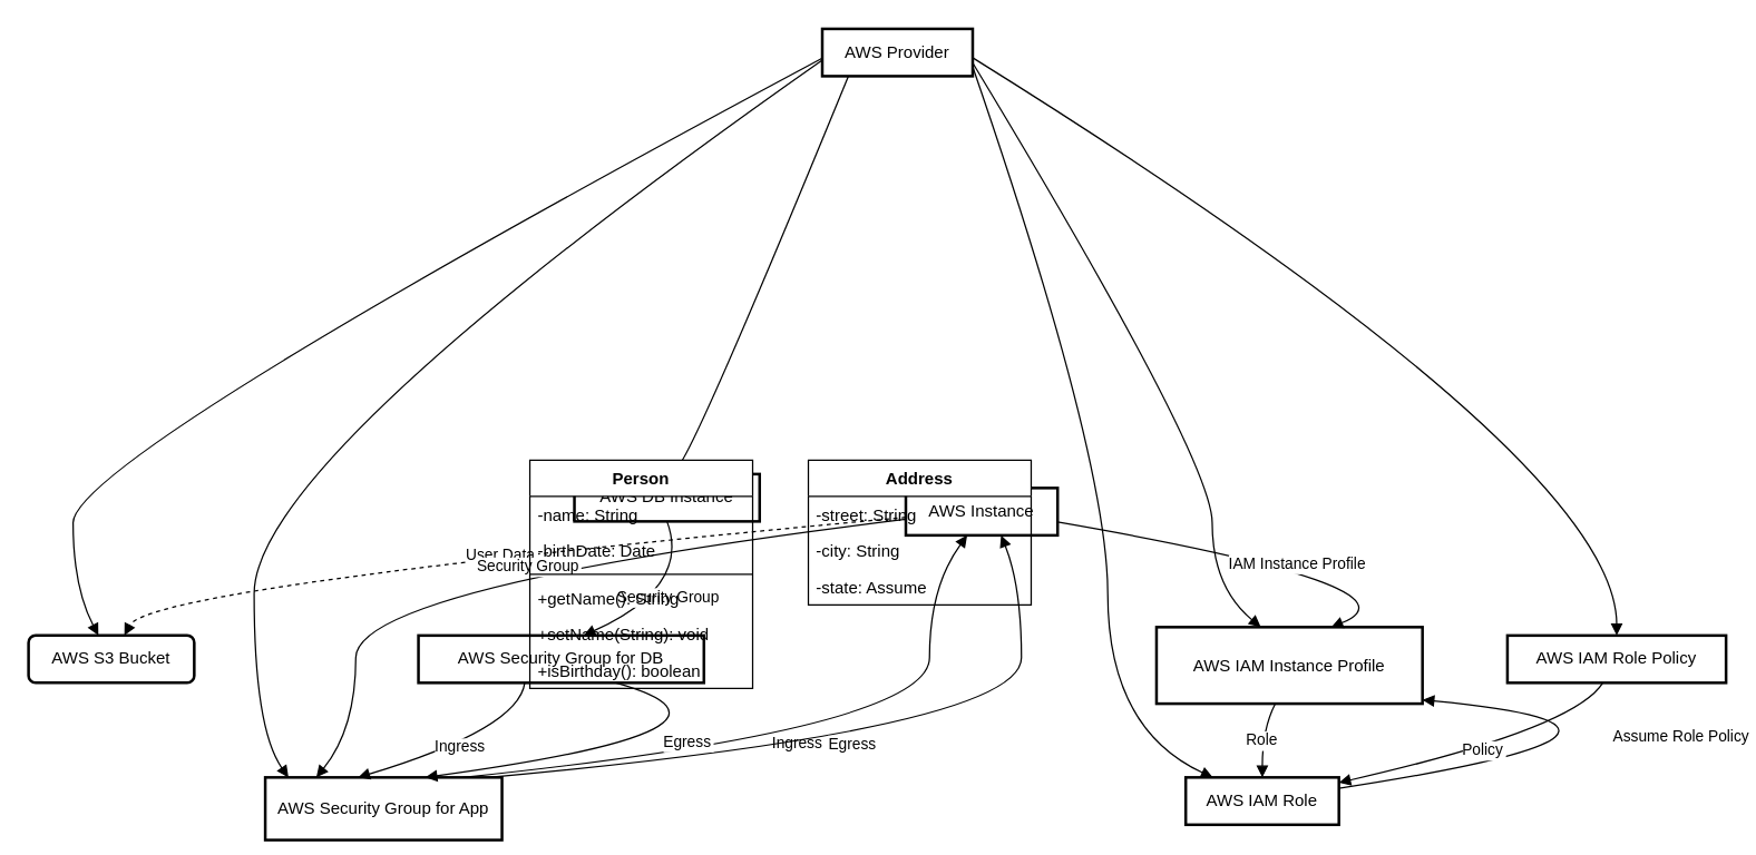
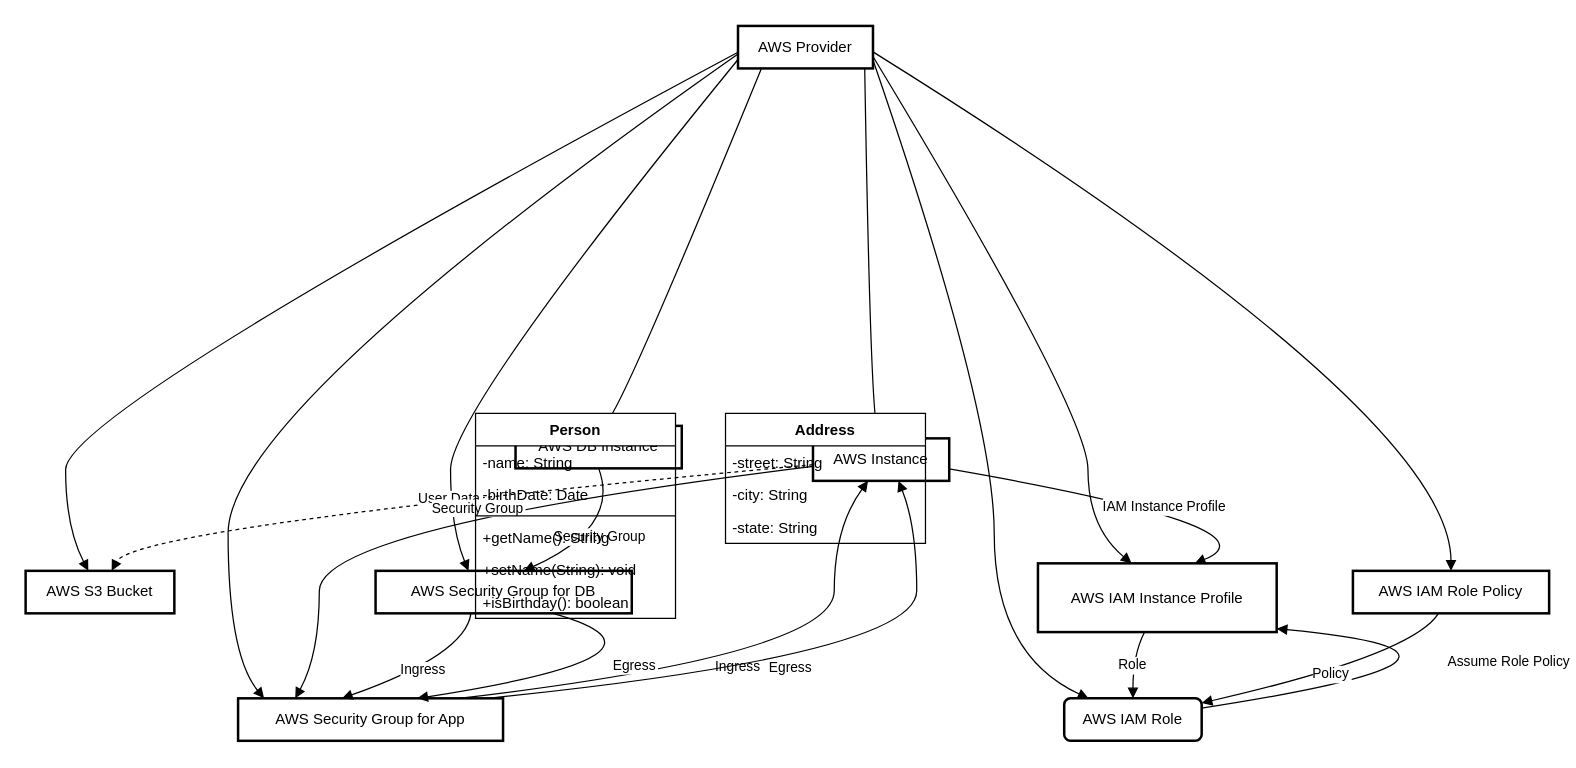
  <mxCell id="0" />
  <mxCell id="1" parent="0" />
  <mxCell id="2" value="AWS Provider" style="whiteSpace=wrap;strokeWidth=2;" vertex="1" parent="1"><mxGeometry x="590" y="20" width="108" height="34" as="geometry" /></mxCell>
  <mxCell id="3" value="AWS Instance" style="whiteSpace=wrap;strokeWidth=2;" vertex="1" parent="1"><mxGeometry x="650" y="350" width="109" height="34" as="geometry" /></mxCell>
- <mxCell id="4" value="AWS S3 Bucket" style="whiteSpace=wrap;strokeWidth=2;rounded=1;" vertex="1" parent="1"><mxGeometry x="20" y="456" width="119" height="34" as="geometry" /></mxCell>
- <mxCell id="5" value="AWS IAM Role" style="whiteSpace=wrap;strokeWidth=2;" vertex="1" parent="1"><mxGeometry x="851" y="558" width="110" height="34" as="geometry" /></mxCell>
+ <mxCell id="4" value="AWS S3 Bucket" style="whiteSpace=wrap;strokeWidth=2;" vertex="1" parent="1"><mxGeometry x="20" y="456" width="119" height="34" as="geometry" /></mxCell>
+ <mxCell id="5" value="AWS IAM Role" style="whiteSpace=wrap;strokeWidth=2;rounded=1;" vertex="1" parent="1"><mxGeometry x="851" y="558" width="110" height="34" as="geometry" /></mxCell>
  <mxCell id="6" value="AWS IAM Instance Profile" style="whiteSpace=wrap;strokeWidth=2;" vertex="1" parent="1"><mxGeometry x="830" y="450" width="191" height="55" as="geometry" /></mxCell>
  <mxCell id="7" value="AWS IAM Role Policy" style="whiteSpace=wrap;strokeWidth=2;" vertex="1" parent="1"><mxGeometry x="1082" y="456" width="157" height="34" as="geometry" /></mxCell>
- <mxCell id="8" value="AWS Security Group for App" style="whiteSpace=wrap;strokeWidth=2;" vertex="1" parent="1"><mxGeometry x="190" y="558" width="170" height="45" as="geometry" /></mxCell>
+ <mxCell id="8" value="AWS Security Group for App" style="whiteSpace=wrap;strokeWidth=2;" vertex="1" parent="1"><mxGeometry x="190" y="558" width="212" height="34" as="geometry" /></mxCell>
  <mxCell id="9" value="AWS DB Instance" style="whiteSpace=wrap;strokeWidth=2;" vertex="1" parent="1"><mxGeometry x="412" y="340" width="133" height="34" as="geometry" /></mxCell>
  <mxCell id="10" value="AWS Security Group for DB" style="whiteSpace=wrap;strokeWidth=2;" vertex="1" parent="1"><mxGeometry x="300" y="456" width="205" height="34" as="geometry" /></mxCell>
+ <mxCell id="11" value="" style="curved=1;startArrow=none;endArrow=block;exitX=0.93;exitY=0.99;entryX=0.5;entryY=-0.01;rounded=0;" edge="1" parent="1" source="2" target="3"><mxGeometry relative="1" as="geometry"><Array as="points"><mxPoint x="696" y="329" /></Array></mxGeometry></mxCell>
  <mxCell id="12" value="" style="curved=1;startArrow=none;endArrow=block;exitX=0;exitY=0.62;entryX=0.42;entryY=-0.01;rounded=0;" edge="1" parent="1" source="2" target="4"><mxGeometry relative="1" as="geometry"><Array as="points"><mxPoint x="52" y="329" /><mxPoint x="52" y="421" /></Array></mxGeometry></mxCell>
  <mxCell id="13" value="" style="curved=1;startArrow=none;endArrow=block;exitX=1;exitY=0.8;entryX=0.17;entryY=-0.01;rounded=0;" edge="1" parent="1" source="2" target="5"><mxGeometry relative="1" as="geometry"><Array as="points"><mxPoint x="795" y="329" /><mxPoint x="795" y="523" /></Array></mxGeometry></mxCell>
  <mxCell id="14" value="" style="curved=1;startArrow=none;endArrow=block;exitX=1;exitY=0.72;entryX=0.39;entryY=-0.01;rounded=0;" edge="1" parent="1" source="2" target="6"><mxGeometry relative="1" as="geometry"><Array as="points"><mxPoint x="870" y="329" /><mxPoint x="870" y="421" /></Array></mxGeometry></mxCell>
  <mxCell id="15" value="" style="curved=1;startArrow=none;endArrow=block;exitX=1;exitY=0.61;entryX=0.5;entryY=-0.01;rounded=0;" edge="1" parent="1" source="2" target="7"><mxGeometry relative="1" as="geometry"><Array as="points"><mxPoint x="1160" y="329" /></Array></mxGeometry></mxCell>
  <mxCell id="16" value="" style="curved=1;startArrow=none;endArrow=block;exitX=0;exitY=0.66;entryX=0.09;entryY=-0.01;rounded=0;" edge="1" parent="1" source="2" target="8"><mxGeometry relative="1" as="geometry"><Array as="points"><mxPoint x="182" y="329" /><mxPoint x="182" y="523" /></Array></mxGeometry></mxCell>
  <mxCell id="17" value="" style="curved=1;startArrow=none;endArrow=block;exitX=0.18;exitY=0.99;entryX=0.5;entryY=-0.01;rounded=0;" edge="1" parent="1" source="2" target="9"><mxGeometry relative="1" as="geometry"><Array as="points"><mxPoint x="496" y="329" /></Array></mxGeometry></mxCell>
+ <mxCell id="18" value="" style="curved=1;startArrow=none;endArrow=block;exitX=0;exitY=0.79;entryX=0.36;entryY=-0.01;rounded=0;" edge="1" parent="1" source="2" target="10"><mxGeometry relative="1" as="geometry"><Array as="points"><mxPoint x="360" y="329" /><mxPoint x="360" y="421" /></Array></mxGeometry></mxCell>
  <mxCell id="19" value="User Data" style="curved=1;startArrow=none;endArrow=block;exitX=0;exitY=0.62;entryX=0.58;entryY=-0.01;rounded=0;dashed=1;" edge="1" parent="1" source="3" target="4"><mxGeometry relative="1" as="geometry"><Array as="points"><mxPoint x="107" y="421" /></Array></mxGeometry></mxCell>
  <mxCell id="20" value="IAM Instance Profile" style="curved=1;startArrow=none;endArrow=block;exitX=1;exitY=0.72;entryX=0.66;entryY=-0.01;rounded=0;" edge="1" parent="1" source="3" target="6"><mxGeometry relative="1" as="geometry"><Array as="points"><mxPoint x="1027" y="421" /></Array></mxGeometry></mxCell>
  <mxCell id="21" value="Security Group" style="curved=1;startArrow=none;endArrow=block;exitX=0;exitY=0.66;entryX=0.21;entryY=-0.01;rounded=0;" edge="1" parent="1" source="3" target="8"><mxGeometry relative="1" as="geometry"><Array as="points"><mxPoint x="255" y="421" /><mxPoint x="255" y="523" /></Array></mxGeometry></mxCell>
  <mxCell id="22" value="Assume Role Policy" style="curved=1;startArrow=none;endArrow=block;exitX=1;exitY=0.23;entryX=1;entryY=0.95;rounded=0;" edge="1" parent="1" source="5" target="6"><mxGeometry relative="1" as="geometry"><Array as="points"><mxPoint x="1238" y="523" /></Array></mxGeometry></mxCell>
  <mxCell id="23" value="Role" style="curved=1;startArrow=none;endArrow=block;exitX=0.45;exitY=0.97;entryX=0.5;entryY=-0.01;rounded=0;" edge="1" parent="1" source="6" target="5"><mxGeometry relative="1" as="geometry"><Array as="points"><mxPoint x="906" y="523" /></Array></mxGeometry></mxCell>
  <mxCell id="24" value="Policy" style="curved=1;startArrow=none;endArrow=block;exitX=0.44;exitY=0.97;entryX=1;entryY=0.11;rounded=0;" edge="1" parent="1" source="7" target="5"><mxGeometry relative="1" as="geometry"><Array as="points"><mxPoint x="1130" y="523" /></Array></mxGeometry></mxCell>
  <mxCell id="25" value="Ingress" style="curved=1;startArrow=none;endArrow=block;exitX=0.84;exitY=-0.01;entryX=0.41;entryY=0.97;rounded=0;" edge="1" parent="1" source="8" target="3"><mxGeometry relative="1" as="geometry"><Array as="points"><mxPoint x="667" y="523" /><mxPoint x="667" y="421" /></Array></mxGeometry></mxCell>
  <mxCell id="26" value="Egress" style="curved=1;startArrow=none;endArrow=block;exitX=0.95;exitY=-0.01;entryX=0.62;entryY=0.97;rounded=0;" edge="1" parent="1" source="8" target="3"><mxGeometry relative="1" as="geometry"><Array as="points"><mxPoint x="733" y="523" /><mxPoint x="733" y="421" /></Array></mxGeometry></mxCell>
  <mxCell id="27" value="Security Group" style="curved=1;startArrow=none;endArrow=block;exitX=0.5;exitY=0.97;entryX=0.58;entryY=-0.01;rounded=0;" edge="1" parent="1" source="9" target="10"><mxGeometry relative="1" as="geometry"><Array as="points"><mxPoint x="496" y="421" /></Array></mxGeometry></mxCell>
  <mxCell id="28" value="Ingress" style="curved=1;startArrow=none;endArrow=block;exitX=0.38;exitY=0.97;entryX=0.39;entryY=-0.01;rounded=0;" edge="1" parent="1" source="10" target="8"><mxGeometry relative="1" as="geometry"><Array as="points"><mxPoint x="372" y="523" /></Array></mxGeometry></mxCell>
  <mxCell id="29" value="Egress" style="curved=1;startArrow=none;endArrow=block;exitX=0.68;exitY=0.97;entryX=0.68;entryY=-0.01;rounded=0;" edge="1" parent="1" source="10" target="8"><mxGeometry relative="1" as="geometry"><Array as="points"><mxPoint x="560" y="523" /></Array></mxGeometry></mxCell>
  <mxCell id="30" value="Person" style="swimlane;fontStyle=1;childLayout=stackLayout;horizontal=1;startSize=26;horizontalStack=0;resizeParent=1;resizeParentMax=0;resizeLast=0;collapsible=1;marginBottom=0;" vertex="1" parent="1"><mxGeometry x="380" y="330" width="160" height="164" as="geometry" /></mxCell>
  <mxCell id="31" value="-name: String" style="text;strokeColor=none;fillColor=none;align=left;verticalAlign=top;spacingLeft=4;spacingRight=4;overflow=hidden;rotatable=0;points=[[0,0.5],[1,0.5]];portConstraint=eastwest;" vertex="1" parent="30"><mxGeometry y="26" width="160" height="26" as="geometry" /></mxCell>
  <mxCell id="32" value="-birthDate: Date" style="text;strokeColor=none;fillColor=none;align=left;verticalAlign=top;spacingLeft=4;spacingRight=4;overflow=hidden;rotatable=0;points=[[0,0.5],[1,0.5]];portConstraint=eastwest;" vertex="1" parent="30"><mxGeometry y="52" width="160" height="26" as="geometry" /></mxCell>
  <mxCell id="33" value="" style="line;strokeWidth=1;fillColor=none;align=left;verticalAlign=middle;spacingTop=-1;spacingLeft=3;spacingRight=3;rotatable=0;labelPosition=right;points=[];portConstraint=eastwest;" vertex="1" parent="30"><mxGeometry y="78" width="160" height="8" as="geometry" /></mxCell>
  <mxCell id="34" value="+getName(): String" style="text;strokeColor=none;fillColor=none;align=left;verticalAlign=top;spacingLeft=4;spacingRight=4;overflow=hidden;rotatable=0;points=[[0,0.5],[1,0.5]];portConstraint=eastwest;" vertex="1" parent="30"><mxGeometry y="86" width="160" height="26" as="geometry" /></mxCell>
  <mxCell id="35" value="+setName(String): void" style="text;strokeColor=none;fillColor=none;align=left;verticalAlign=top;spacingLeft=4;spacingRight=4;overflow=hidden;rotatable=0;points=[[0,0.5],[1,0.5]];portConstraint=eastwest;" vertex="1" parent="30"><mxGeometry y="112" width="160" height="26" as="geometry" /></mxCell>
  <mxCell id="36" value="+isBirthday(): boolean" style="text;strokeColor=none;fillColor=none;align=left;verticalAlign=top;spacingLeft=4;spacingRight=4;overflow=hidden;rotatable=0;points=[[0,0.5],[1,0.5]];portConstraint=eastwest;" vertex="1" parent="30"><mxGeometry y="138" width="160" height="26" as="geometry" /></mxCell>
  <mxCell id="37" value="Address" style="swimlane;fontStyle=1;childLayout=stackLayout;horizontal=1;startSize=26;horizontalStack=0;resizeParent=1;resizeParentMax=0;resizeLast=0;collapsible=1;marginBottom=0;" vertex="1" parent="1"><mxGeometry x="580" y="330" width="160" height="104" as="geometry" /></mxCell>
  <mxCell id="38" value="-street: String" style="text;strokeColor=none;fillColor=none;align=left;verticalAlign=top;spacingLeft=4;spacingRight=4;overflow=hidden;rotatable=0;points=[[0,0.5],[1,0.5]];portConstraint=eastwest;" vertex="1" parent="37"><mxGeometry y="26" width="160" height="26" as="geometry" /></mxCell>
  <mxCell id="39" value="-city: String" style="text;strokeColor=none;fillColor=none;align=left;verticalAlign=top;spacingLeft=4;spacingRight=4;overflow=hidden;rotatable=0;points=[[0,0.5],[1,0.5]];portConstraint=eastwest;" vertex="1" parent="37"><mxGeometry y="52" width="160" height="26" as="geometry" /></mxCell>
- <mxCell id="40" value="-state: Assume" style="text;strokeColor=none;fillColor=none;align=left;verticalAlign=top;spacingLeft=4;spacingRight=4;overflow=hidden;rotatable=0;points=[[0,0.5],[1,0.5]];portConstraint=eastwest;" vertex="1" parent="37"><mxGeometry y="78" width="160" height="26" as="geometry" /></mxCell>
+ <mxCell id="40" value="-state: String" style="text;strokeColor=none;fillColor=none;align=left;verticalAlign=top;spacingLeft=4;spacingRight=4;overflow=hidden;rotatable=0;points=[[0,0.5],[1,0.5]];portConstraint=eastwest;" vertex="1" parent="37"><mxGeometry y="78" width="160" height="26" as="geometry" /></mxCell>
